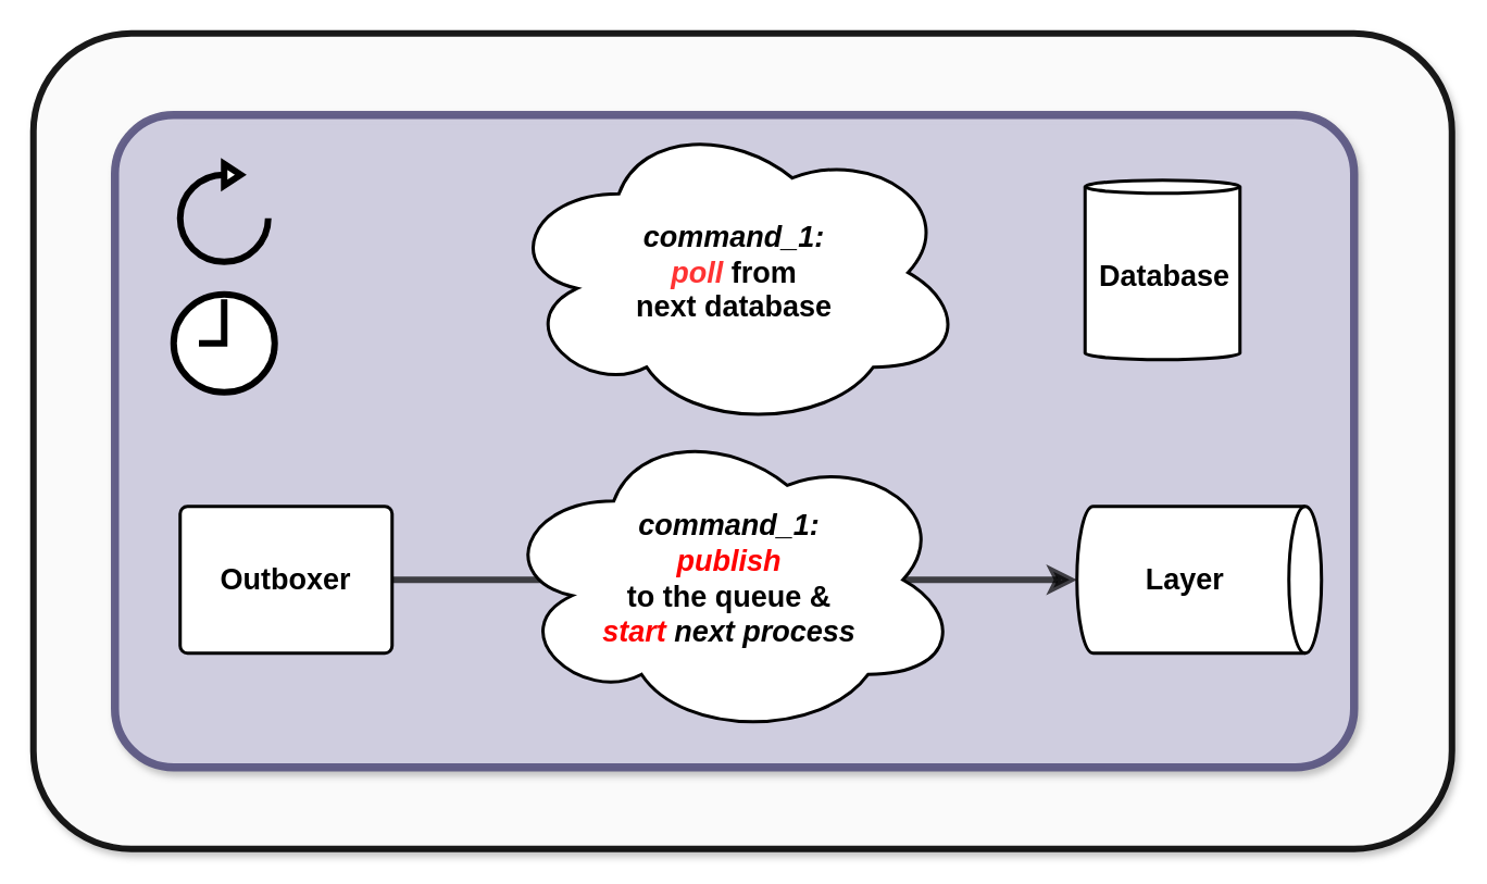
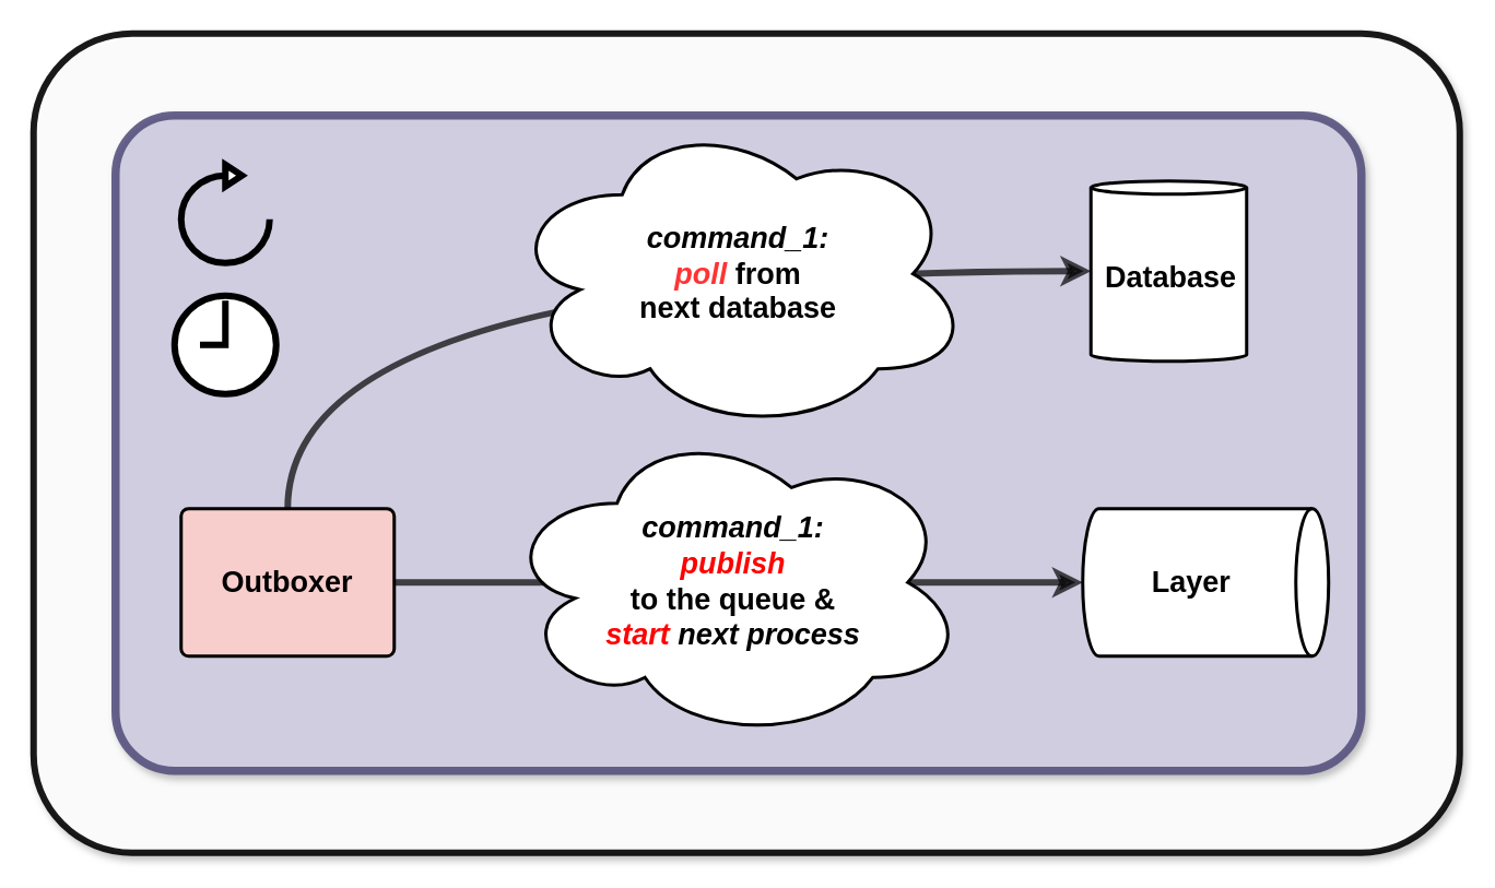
  <mxCell id="0" />
  <mxCell id="1" style="" parent="0" />
  <mxCell id="2" value="" style="rounded=1;whiteSpace=wrap;html=1;fontFamily=Helvetica;fontSize=11;fontColor=#000000;labelBackgroundColor=default;resizable=1;fillColor=#FFFFFF;opacity=90;strokeColor=#000000;strokeWidth=4;align=center;verticalAlign=middle;arcSize=12;movable=1;rotatable=1;deletable=1;editable=1;connectable=1;shadow=1;" parent="1" vertex="1"><mxGeometry x="20" y="20" width="870" height="500" as="geometry" /></mxCell>
  <mxCell id="3" value="" style="group" vertex="1" connectable="0" parent="1"><mxGeometry x="70" y="70" width="760" height="400" as="geometry" /></mxCell>
  <mxCell id="4" value="" style="rounded=1;whiteSpace=wrap;html=1;shadow=1;opacity=90;fontSize=20;verticalAlign=top;fillColor=#d0cee2;strokeColor=#56517e;spacing=0;arcSize=9;strokeWidth=5;spacingTop=10;spacingLeft=10;spacingRight=10;" parent="3" vertex="1"><mxGeometry width="760" height="400" as="geometry" /></mxCell>
- <mxCell id="6" value="Outboxer" style="html=1;overflow=block;blockSpacing=1;whiteSpace=wrap;fontSize=18;spacing=9;rounded=1;absoluteArcSize=1;arcSize=9;strokeWidth=2;lucidId=YW3KcYp1MhGA;movable=1;resizable=1;rotatable=1;deletable=1;editable=1;locked=0;connectable=1;fillColor=#FFFFFF;fontColor=#000000;strokeColor=#000000;align=center;verticalAlign=middle;fontFamily=Helvetica;fontStyle=1;" parent="3" vertex="1"><mxGeometry x="40" y="240" width="130" height="90" as="geometry" /></mxCell>
+ <mxCell id="5" style="edgeStyle=orthogonalEdgeStyle;html=1;exitX=0.5;exitY=0;exitDx=0;exitDy=0;entryX=0;entryY=0.5;entryDx=0;entryDy=0;entryPerimeter=0;strokeColor=#000000;fontColor=#000000;strokeWidth=4;arcSize=12;startArrow=none;endFill=1;opacity=70;curved=1;" edge="1" parent="3" source="6" target="13"><mxGeometry relative="1" as="geometry" /></mxCell>
+ <mxCell id="6" value="Outboxer" style="html=1;overflow=block;blockSpacing=1;whiteSpace=wrap;fontSize=18;spacing=9;rounded=1;absoluteArcSize=1;arcSize=9;strokeWidth=2;lucidId=YW3KcYp1MhGA;movable=1;resizable=1;rotatable=1;deletable=1;editable=1;locked=0;connectable=1;fillColor=#f8cecc;fontColor=#000000;strokeColor=#000000;align=center;verticalAlign=middle;fontFamily=Helvetica;fontStyle=1;" parent="3" vertex="1"><mxGeometry x="40" y="240" width="130" height="90" as="geometry" /></mxCell>
  <mxCell id="7" value="Layer" style="html=1;overflow=block;blockSpacing=1;whiteSpace=wrap;shape=cylinder3;direction=south;size=10;anchorPointDirection=0;boundedLbl=1;fontSize=18;spacing=9;strokeColor=#000000;rounded=1;absoluteArcSize=1;arcSize=9;fillColor=#FFFFFF;strokeWidth=2;lucidId=YW3Kj~0P2WnY;fontColor=#000000;movable=1;resizable=1;rotatable=1;deletable=1;editable=1;locked=0;connectable=1;align=center;verticalAlign=middle;fontFamily=Helvetica;fontStyle=1;" parent="3" vertex="1"><mxGeometry x="590" y="240" width="150" height="90" as="geometry" /></mxCell>
  <mxCell id="8" value="" style="html=1;jettySize=18;whiteSpace=wrap;fontSize=11;strokeColor=#000000;strokeOpacity=100;strokeWidth=4;rounded=1;arcSize=12;edgeStyle=orthogonalEdgeStyle;startArrow=none;endArrow=classic;endFill=1;lucidId=YW3KZ0~PzFLt;movable=1;resizable=1;rotatable=1;deletable=1;editable=1;locked=0;connectable=1;opacity=70;align=center;verticalAlign=middle;fontFamily=Helvetica;fontColor=#000000;labelBackgroundColor=default;curved=1;entryX=0;entryY=0.5;entryDx=0;entryDy=0;entryPerimeter=0;" parent="3" target="7" edge="1"><mxGeometry width="100" height="100" relative="1" as="geometry"><Array as="points"><mxPoint x="590" y="285" /><mxPoint x="590" y="285" /></Array><mxPoint x="170" y="285" as="sourcePoint" /><mxPoint x="410" y="645" as="targetPoint" /></mxGeometry></mxCell>
  <mxCell id="9" value="&lt;i&gt;command_1:&lt;/i&gt;&lt;br&gt;&lt;i&gt;&lt;font color=&quot;#ff0000&quot;&gt;publish&lt;/font&gt;&lt;/i&gt;&lt;br&gt;to the queue &amp;amp;&lt;br&gt;&lt;i&gt;&lt;font color=&quot;#ff0000&quot;&gt;start&amp;nbsp;&lt;/font&gt;next process&lt;/i&gt;" style="html=1;overflow=block;blockSpacing=1;whiteSpace=wrap;ellipse;shape=cloud;fontSize=18;spacing=9;strokeColor=#000000;strokeOpacity=100;fillOpacity=100;rounded=1;absoluteArcSize=1;arcSize=9;fillColor=#FFFFFF;strokeWidth=2;lucidId=YW3KfiS4kU.2;movable=1;resizable=1;rotatable=1;deletable=1;editable=1;locked=0;connectable=1;align=center;verticalAlign=middle;fontFamily=Helvetica;fontColor=#000000;fontStyle=1;" parent="3" vertex="1"><mxGeometry x="235" y="188.38" width="283.75" height="193.24" as="geometry" /></mxCell>
  <mxCell id="10" value="&lt;i&gt;command_1:&lt;/i&gt;&lt;br&gt;&lt;i&gt;&lt;font color=&quot;#ff3333&quot;&gt;poll&lt;/font&gt;&lt;/i&gt;&amp;nbsp;from &lt;br&gt;next database" style="html=1;overflow=block;blockSpacing=1;whiteSpace=wrap;ellipse;shape=cloud;fontSize=18;spacing=9;strokeColor=#000000;strokeOpacity=100;fillOpacity=100;rounded=1;absoluteArcSize=1;arcSize=9;fillColor=#FFFFFF;strokeWidth=2;lucidId=YW3KfiS4kU.2;movable=1;resizable=1;rotatable=1;deletable=1;editable=1;locked=0;connectable=1;align=center;verticalAlign=middle;fontFamily=Helvetica;fontColor=#000000;fontStyle=1;" parent="3" vertex="1"><mxGeometry x="238.13" width="283.75" height="193.24" as="geometry" /></mxCell>
  <mxCell id="11" value="" style="html=1;verticalLabelPosition=bottom;align=center;labelBackgroundColor=#ffffff;verticalAlign=top;strokeWidth=4;strokeColor=#000000;shadow=0;dashed=0;shape=mxgraph.ios7.icons.clock;fillColor=#FFFFFF;" vertex="1" parent="3"><mxGeometry x="36" y="110" width="62" height="60" as="geometry" /></mxCell>
  <mxCell id="12" value="" style="html=1;verticalLabelPosition=bottom;align=center;labelBackgroundColor=#ffffff;verticalAlign=top;strokeWidth=4;strokeColor=#000000;shadow=0;dashed=0;shape=mxgraph.ios7.icons.reload;fillColor=#FFFFFF;" vertex="1" parent="3"><mxGeometry x="40" y="30" width="54" height="60" as="geometry" /></mxCell>
  <mxCell id="13" value="Database" style="html=1;overflow=block;blockSpacing=1;whiteSpace=wrap;shape=cylinder3;size=4;anchorPointDirection=0;boundedLbl=1;fontSize=18;spacing=9;strokeColor=#000000;rounded=1;absoluteArcSize=1;arcSize=9;fillColor=#FFFFFF;strokeWidth=2;lucidId=YW3Kp418ABGM;fontColor=#000000;movable=1;resizable=1;rotatable=1;deletable=1;editable=1;locked=0;connectable=1;align=center;verticalAlign=middle;fontFamily=Helvetica;fontStyle=1;" vertex="1" parent="3"><mxGeometry x="595" y="40" width="95" height="110" as="geometry" /></mxCell>
  <mxCell id="14" value="Untitled Layer" style="" parent="0" />
